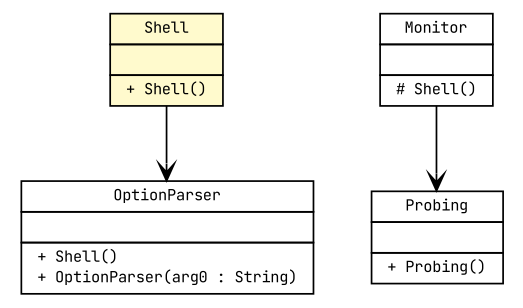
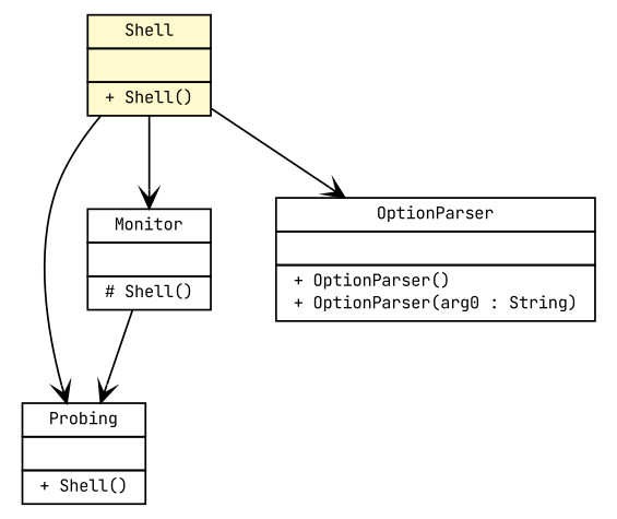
  digraph {
    fontname="JetBrains Mono"
    node [fontcolor=black fontname="JetBrains Mono" fontsize=9.0 shape=plaintext]
    edge [arrowhead=open color=black fontcolor=black fontname="JetBrains Mono" fontsize=10.0 headport=p labelfontname=Helvetica labelfontsize=10 tailport=p]
    n1 [label=<<table border="0" cellborder="1" cellspacing="0" cellpadding="2" port="p" bgcolor="lemonChiffon" href="./Shell.html"> 		<tr><td><table border="0" cellspacing="0" cellpadding="1"> 			<tr><td> Shell </td></tr> 		</table></td></tr> 		<tr><td><table border="0" cellspacing="0" cellpadding="1"> 			<tr><td align="left">  </td></tr> 		</table></td></tr> 		<tr><td><table border="0" cellspacing="0" cellpadding="1"> 			<tr><td align="left"> + Shell() </td></tr> 		</table></td></tr> 		</table>>]
-   n2 [label=<<table border="0" cellborder="1" cellspacing="0" cellpadding="2" port="p" href="../core/monitor/Probing.html"> 		<tr><td><table border="0" cellspacing="0" cellpadding="1"> 			<tr><td> Probing </td></tr> 		</table></td></tr> 		<tr><td><table border="0" cellspacing="0" cellpadding="1"> 			<tr><td align="left">  </td></tr> 		</table></td></tr> 		<tr><td><table border="0" cellspacing="0" cellpadding="1"> 			<tr><td align="left"> + Probing() </td></tr> 		</table></td></tr> 		</table>>]
+   n2 [label=<<table border="0" cellborder="1" cellspacing="0" cellpadding="2" port="p" href="../core/monitor/Probing.html"> 		<tr><td><table border="0" cellspacing="0" cellpadding="1"> 			<tr><td> Probing </td></tr> 		</table></td></tr> 		<tr><td><table border="0" cellspacing="0" cellpadding="1"> 			<tr><td align="left">  </td></tr> 		</table></td></tr> 		<tr><td><table border="0" cellspacing="0" cellpadding="1"> 			<tr><td align="left"> + Shell() </td></tr> 		</table></td></tr> 		</table>>]
    n3 [label=<<table border="0" cellborder="1" cellspacing="0" cellpadding="2" port="p" href="../core/monitor/Monitor.html"> 		<tr><td><table border="0" cellspacing="0" cellpadding="1"> 			<tr><td> Monitor </td></tr> 		</table></td></tr> 		<tr><td><table border="0" cellspacing="0" cellpadding="1"> 			<tr><td align="left">  </td></tr> 		</table></td></tr> 		<tr><td><table border="0" cellspacing="0" cellpadding="1"> 			<tr><td align="left"> # Shell() </td></tr> 		</table></td></tr> 		</table>>]
-   n4 [label=<<table border="0" cellborder="1" cellspacing="0" cellpadding="2" port="p" href="http://java.sun.com/j2se/1.4.2/docs/api/joptsimple/OptionParser.html"> 		<tr><td><table border="0" cellspacing="0" cellpadding="1"> 			<tr><td> OptionParser </td></tr> 		</table></td></tr> 		<tr><td><table border="0" cellspacing="0" cellpadding="1"> 			<tr><td align="left">  </td></tr> 		</table></td></tr> 		<tr><td><table border="0" cellspacing="0" cellpadding="1"> 			<tr><td align="left"> + Shell() </td></tr> 			<tr><td align="left"> + OptionParser(arg0 : String) </td></tr> 		</table></td></tr> 		</table>>]
+   n4 [label=<<table border="0" cellborder="1" cellspacing="0" cellpadding="2" port="p" href="http://java.sun.com/j2se/1.4.2/docs/api/joptsimple/OptionParser.html"> 		<tr><td><table border="0" cellspacing="0" cellpadding="1"> 			<tr><td> OptionParser </td></tr> 		</table></td></tr> 		<tr><td><table border="0" cellspacing="0" cellpadding="1"> 			<tr><td align="left">  </td></tr> 		</table></td></tr> 		<tr><td><table border="0" cellspacing="0" cellpadding="1"> 			<tr><td align="left"> + OptionParser() </td></tr> 			<tr><td align="left"> + OptionParser(arg0 : String) </td></tr> 		</table></td></tr> 		</table>>]
+   n1 -> n2
+   n1 -> n3
    n1 -> n4
    n3 -> n2
  }
